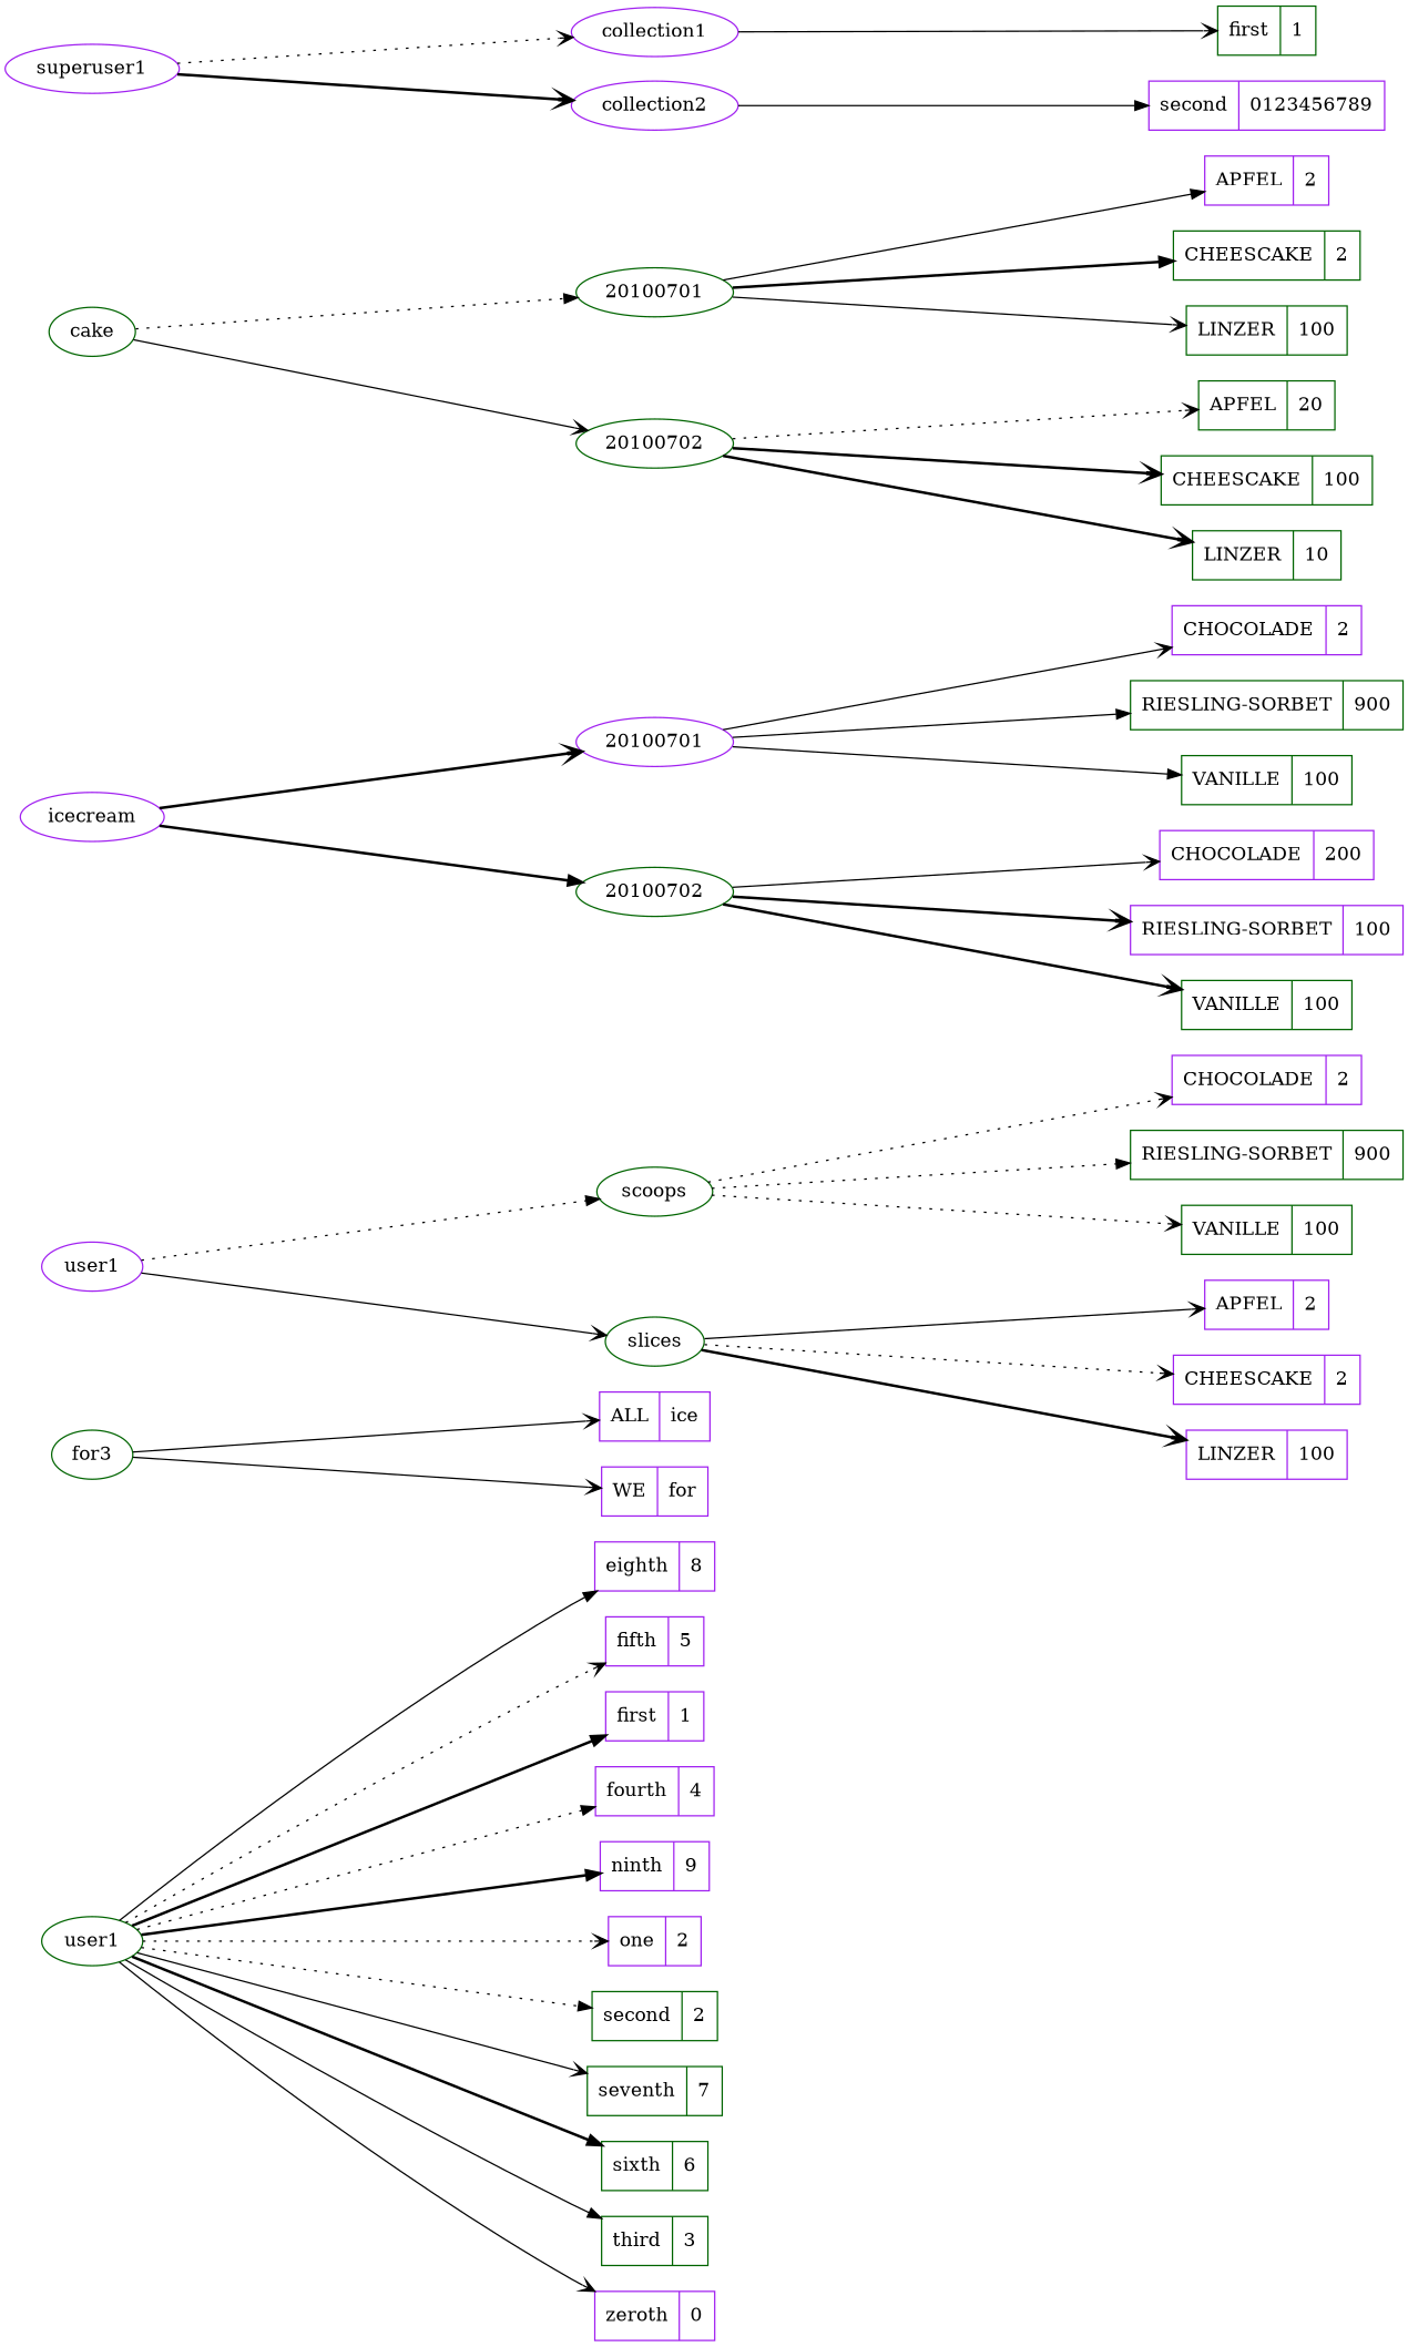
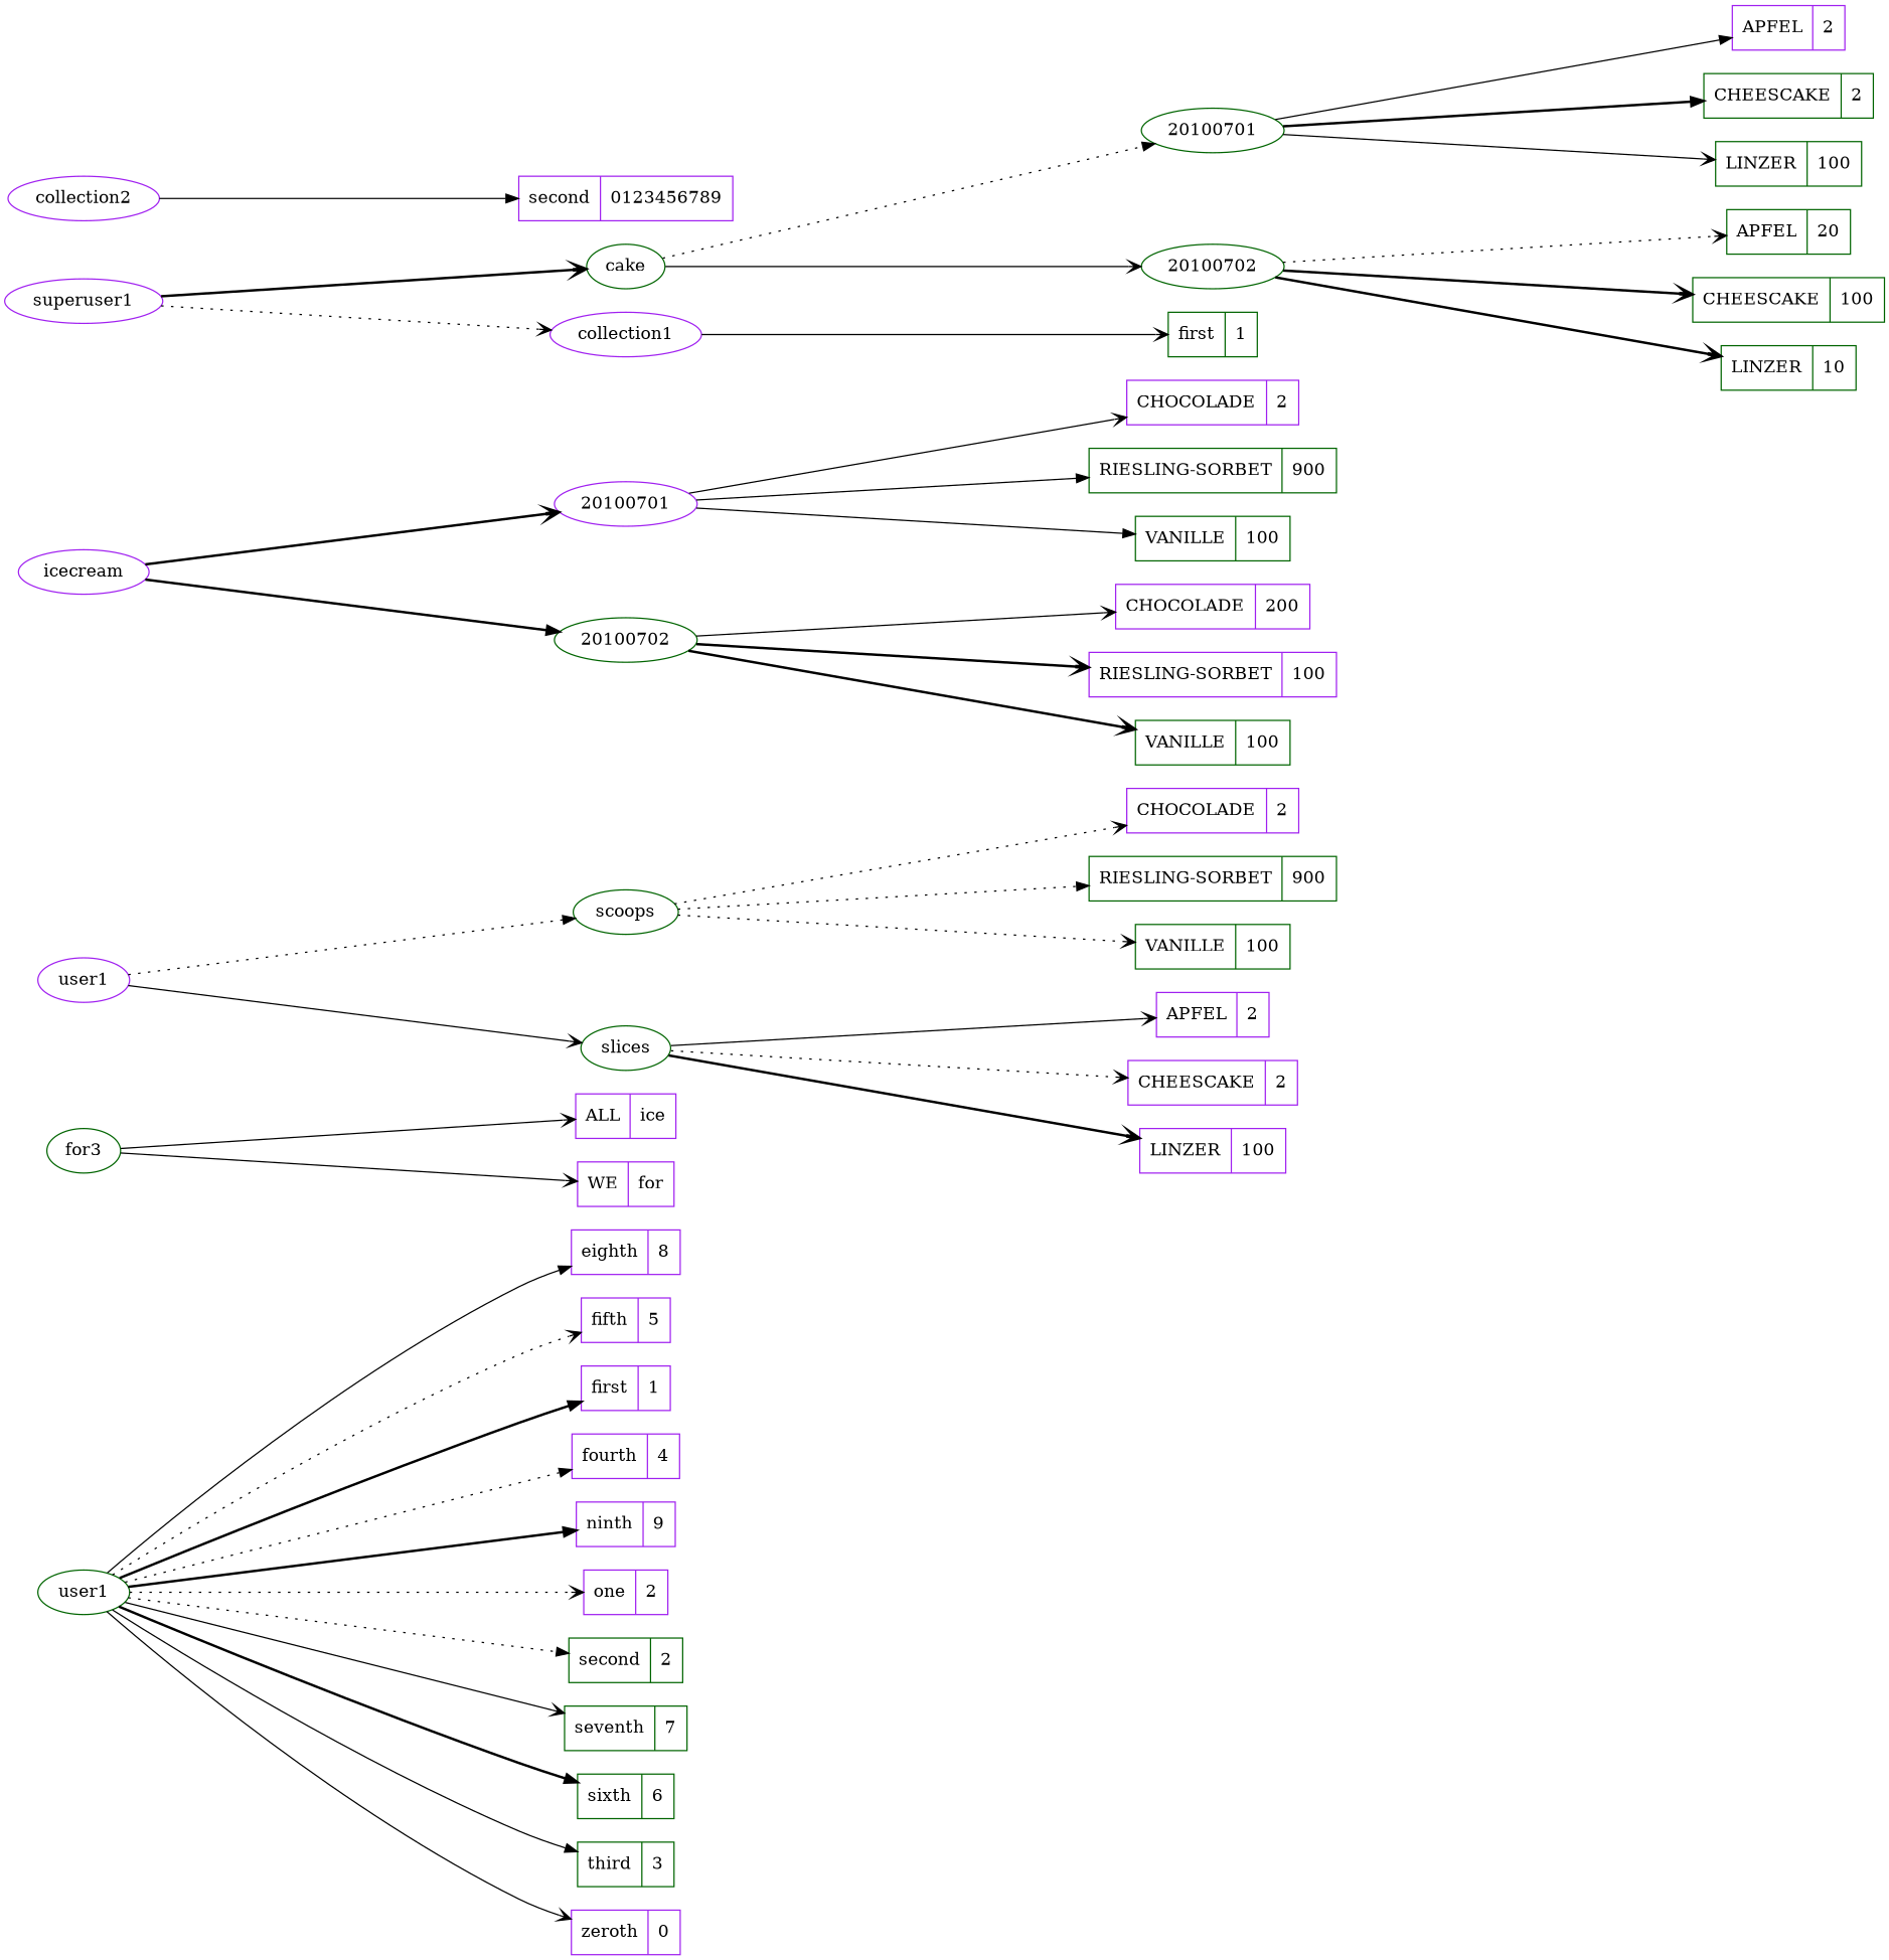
  digraph {
    rankdir=LR
    ranksep=4
    node [color=purple shape=record]
    edge [arrowhead=vee style=solid]
    n1 [color=darkgreen label=user1 shape=""]
    n2 [label="{eighth | 8}"]
    n3 [label="{fifth | 5}"]
    n4 [label="{first | 1}"]
    n5 [label="{fourth | 4}"]
    n6 [label="{ninth | 9}"]
    n7 [label="{one | 2}"]
    n8 [color=darkgreen label="{second | 2}"]
    n9 [color=darkgreen label="{seventh | 7}"]
    n10 [color=darkgreen label="{sixth | 6}"]
    n11 [color=darkgreen label="{third | 3}"]
    n12 [label="{zeroth | 0}"]
    n13 [color=darkgreen label=for3 shape=""]
    n14 [label="{ALL | ice}"]
    n15 [label="{WE | for}"]
    n16 [label=user1 shape=""]
    n17 [color=darkgreen label=scoops shape=""]
    n18 [color=darkgreen label=slices shape=""]
    n19 [label="{CHOCOLADE | 2}"]
    n20 [color=darkgreen label="{RIESLING-SORBET | 900}"]
    n21 [color=darkgreen label="{VANILLE | 100}"]
    n22 [label="{APFEL | 2}"]
    n23 [label="{CHEESCAKE | 2}"]
    n24 [label="{LINZER | 100}"]
    n25 [label=icecream shape=""]
    n26 [label=20100701 shape=""]
    n27 [color=darkgreen label=20100702 shape=""]
    n28 [label="{CHOCOLADE | 2}"]
    n29 [color=darkgreen label="{RIESLING-SORBET | 900}"]
    n30 [color=darkgreen label="{VANILLE | 100}"]
    n31 [label="{CHOCOLADE | 200}"]
    n32 [label="{RIESLING-SORBET | 100}"]
    n33 [color=darkgreen label="{VANILLE | 100}"]
    n34 [color=darkgreen label=cake shape=""]
    n35 [color=darkgreen label=20100701 shape=""]
    n36 [color=darkgreen label=20100702 shape=""]
    n37 [label="{APFEL | 2}"]
    n38 [color=darkgreen label="{CHEESCAKE | 2}"]
    n39 [color=darkgreen label="{LINZER | 100}"]
    n40 [color=darkgreen label="{APFEL | 20}"]
    n41 [color=darkgreen label="{CHEESCAKE | 100}"]
    n42 [color=darkgreen label="{LINZER | 10}"]
    n43 [label=superuser1 shape=""]
    n44 [label=collection1 shape=""]
    n45 [label=collection2 shape=""]
    n46 [color=darkgreen label="{first | 1}"]
    n47 [label="{second | 0123456789}"]
    subgraph sub_1 {
      label="Column Family: Standard2"
      n1
      n2
      n3
      n4
      n5
      n6
      n7
      n8
      n9
      n10
      n11
      n12
      n13
      n14
      n15
    }
    subgraph sub_2 {
      label="Column Family: Super1"
    }
    subgraph sub_3 {
      label="Column Family: Standard1"
    }
    subgraph sub_4 {
      label="Column Family: Super2"
      n16
      n17
      n18
      n19
      n20
      n21
      n22
      n23
      n24
      n25
      n26
      n27
      n28
      n29
      n30
      n31
      n32
      n33
      n34
      n35
      n36
      n37
      n38
      n39
      n40
      n41
      n42
      n43
      n44
      n45
      n46
      n47
    }
    subgraph sub_5 {
      label="Column Family: StandardByUUID1"
    }
    n1 -> n2 [arrowhead=normal]
    n1 -> n3 [style=dotted]
    n1 -> n4 [arrowhead=normal style=bold]
    n1 -> n5 [arrowhead=normal style=dotted]
    n1 -> n6 [arrowhead=normal style=bold]
    n1 -> n7 [style=dotted]
    n1 -> n8 [arrowhead=normal style=dotted]
    n1 -> n9
    n1 -> n10 [arrowhead=normal style=bold]
    n1 -> n11 [arrowhead=normal]
    n1 -> n12
    n13 -> n14
    n13 -> n15
    n16 -> n17 [arrowhead=normal style=dotted]
    n16 -> n18
    n17 -> n19 [style=dotted]
    n17 -> n20 [arrowhead=normal style=dotted]
    n17 -> n21 [style=dotted]
    n18 -> n22
    n18 -> n23 [style=dotted]
    n18 -> n24 [style=bold]
    n25 -> n26 [style=bold]
    n25 -> n27 [arrowhead=normal style=bold]
    n26 -> n28
    n26 -> n29 [arrowhead=normal]
    n26 -> n30 [arrowhead=normal]
    n27 -> n31
    n27 -> n32 [style=bold]
    n27 -> n33 [style=bold]
    n34 -> n35 [arrowhead=normal style=dotted]
    n34 -> n36
    n35 -> n37 [arrowhead=normal]
    n35 -> n38 [arrowhead=normal style=bold]
    n35 -> n39
    n36 -> n40 [style=dotted]
    n36 -> n41 [style=bold]
    n36 -> n42 [style=bold]
    n43 -> n44 [style=dotted]
-   n43 -> n45 [style=bold]
+   n43 -> n34 [style=bold]
    n44 -> n46
    n45 -> n47 [arrowhead=normal]
  }
